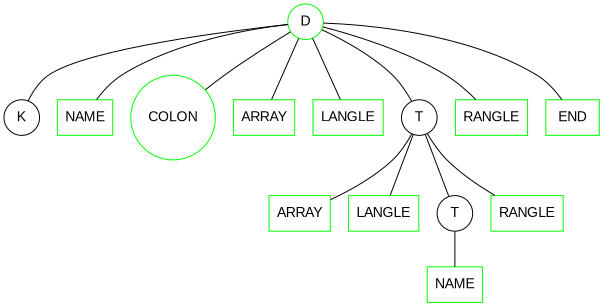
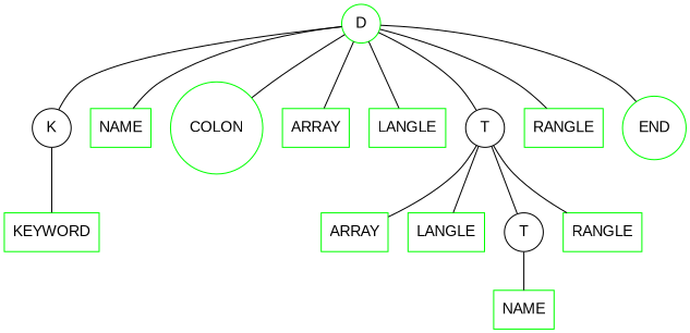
  strict graph {
    fontname="Liberation Sans"
    node [color=green fontname="Liberation Sans" shape=box]
    edge [fontname="Liberation Sans"]
    n1 [label=D shape=circle]
    n2 [label=K shape=circle color=""]
    n3 [label=NAME]
    n4 [label=COLON shape=circle]
    n5 [label=ARRAY]
    n6 [label=LANGLE]
    n7 [label=T shape=circle color=""]
    n8 [label=RANGLE]
-   n9 [label=END]
+   n9 [label=END shape=circle]
+   n10 [label=KEYWORD]
    n11 [label=ARRAY]
    n12 [label=LANGLE]
    n13 [label=T shape=circle color=""]
    n14 [label=RANGLE]
    n15 [label=NAME]
    n1 -- n2
    n1 -- n3
    n1 -- n4
    n1 -- n5
    n1 -- n6
    n1 -- n7
    n1 -- n8
    n1 -- n9
+   n2 -- n10
    n7 -- n11
    n7 -- n12
    n7 -- n13
    n7 -- n14
    n13 -- n15
  }
